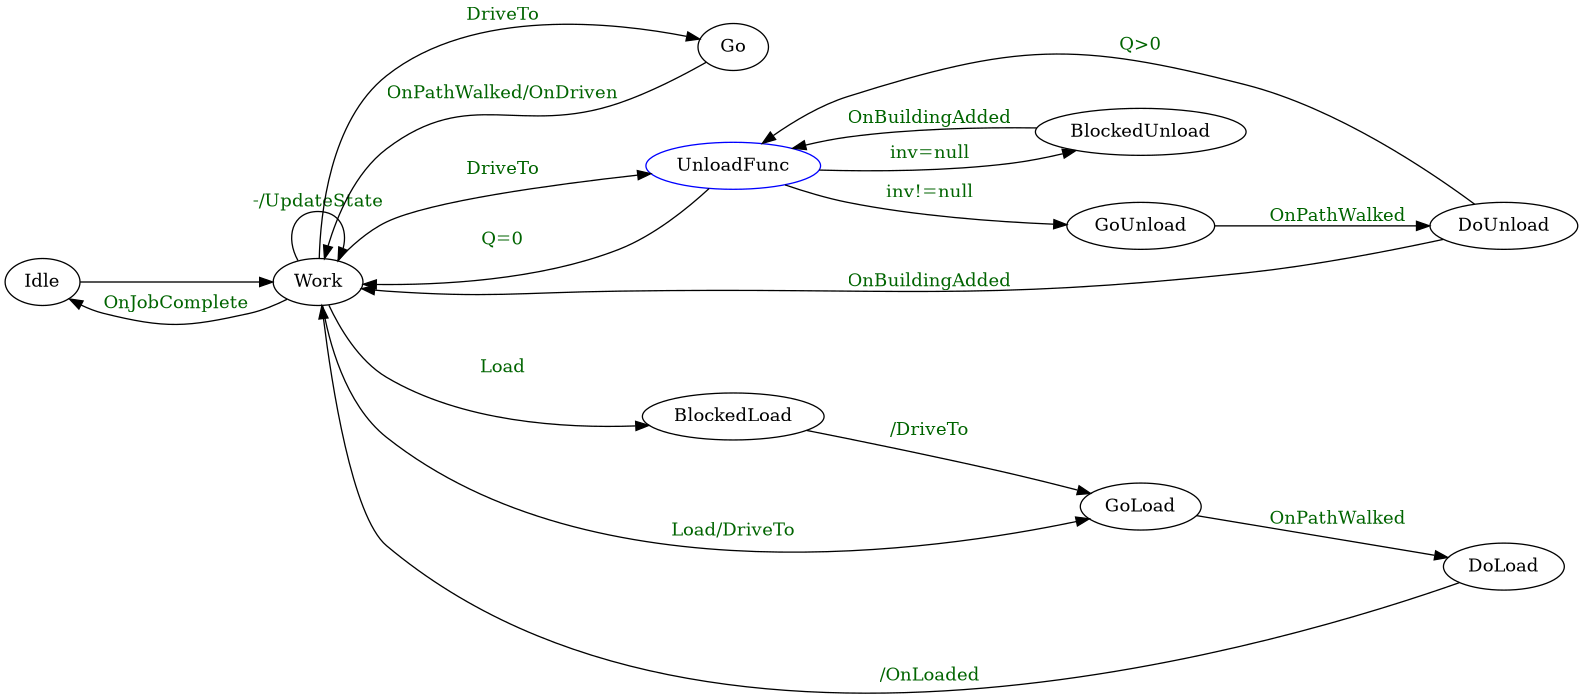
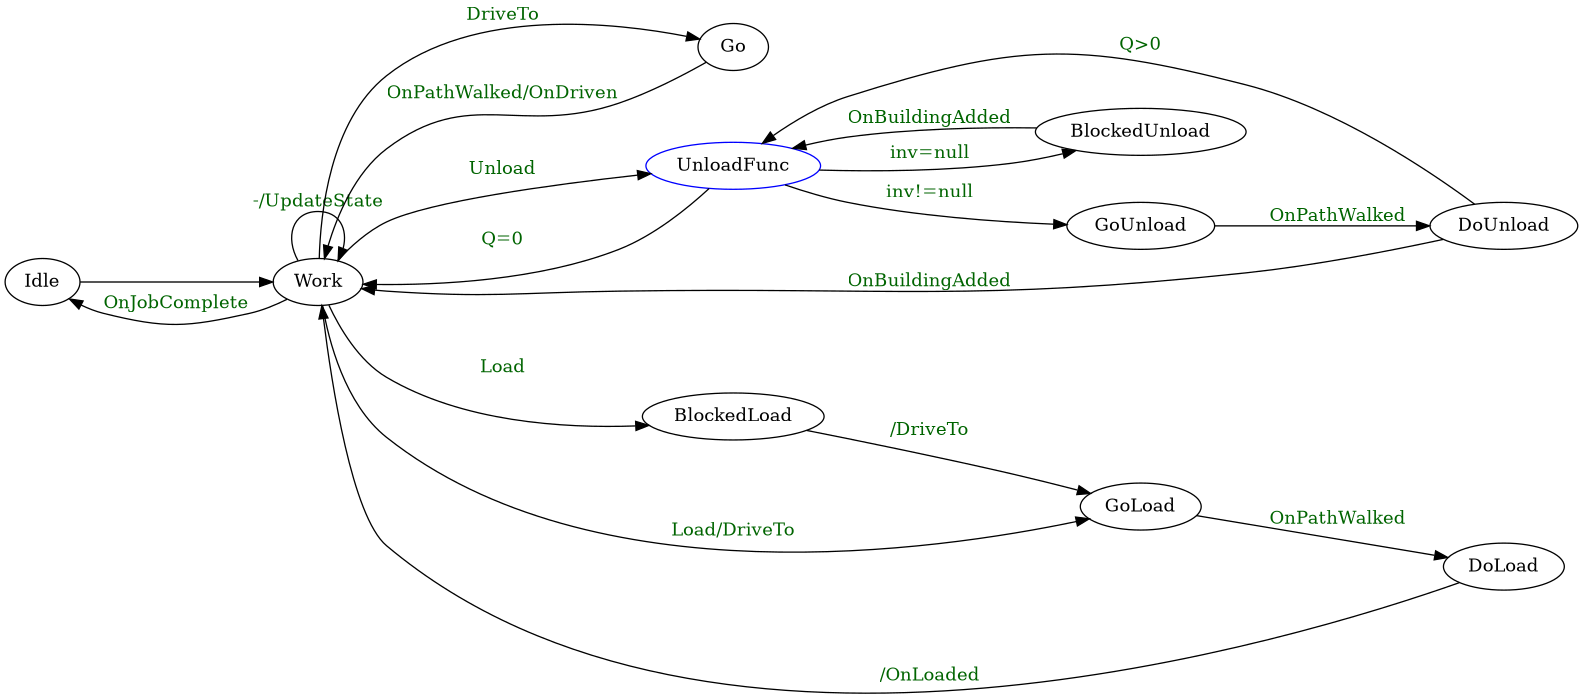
  digraph {
    nodesep=0.5
    rankdir=LR
    edge [fontcolor=darkgreen]
    Idle
    Work
    Go
    UnloadFunc [color=blue]
    GoLoad
    BlockedLoad
    GoUnload
    BlockedUnload
    DoLoad
    DoUnload
    Idle -> Work
    Work -> Idle [label=OnJobComplete]
    Work -> Work [label="-/UpdateState"]
    Work -> Go [label=DriveTo]
-   Work -> UnloadFunc [label=DriveTo]
+   Work -> UnloadFunc [label=Unload]
    Work -> GoLoad [label="Load/DriveTo"]
    Work -> BlockedLoad [label=Load]
    Go -> Work [label="OnPathWalked/OnDriven"]
    UnloadFunc -> Work [label="Q=0"]
    UnloadFunc -> GoUnload [label="inv!=null"]
    UnloadFunc -> BlockedUnload [label="inv=null"]
    GoLoad -> DoLoad [label=OnPathWalked]
    BlockedLoad -> GoLoad [label="/DriveTo"]
    GoUnload -> DoUnload [label=OnPathWalked]
    BlockedUnload -> UnloadFunc [label=OnBuildingAdded]
    DoLoad -> Work [label="/OnLoaded"]
    DoUnload -> Work [label=OnBuildingAdded]
    DoUnload -> UnloadFunc [label="Q>0"]
  }
